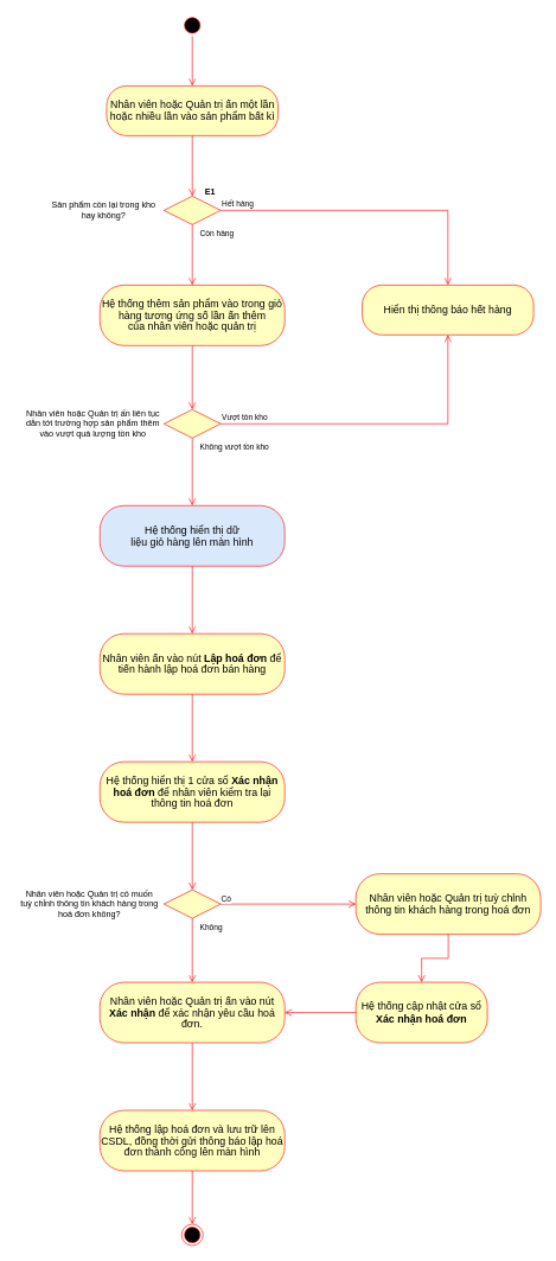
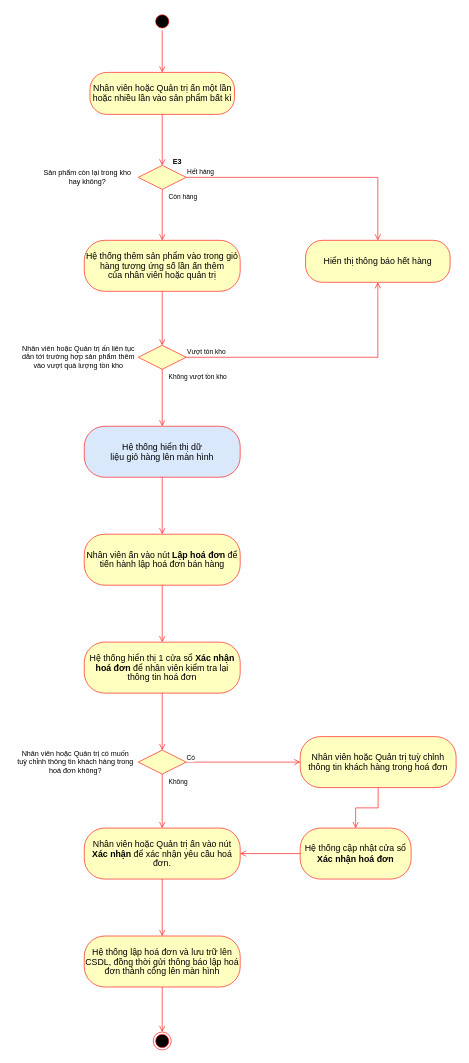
  <mxCell id="0" />
  <mxCell id="1" parent="0" />
  <mxCell id="2" value="" style="ellipse;html=1;shape=startState;fillColor=#000000;strokeColor=#ff0000;" parent="1" vertex="1"><mxGeometry x="255" y="20" width="30" height="30" as="geometry" /></mxCell>
  <mxCell id="3" value="" style="edgeStyle=orthogonalEdgeStyle;html=1;verticalAlign=bottom;endArrow=open;endSize=8;strokeColor=#ff0000;rounded=0;" parent="1" source="2" target="4" edge="1"><mxGeometry relative="1" as="geometry"><mxPoint x="260" y="-57" as="targetPoint" /></mxGeometry></mxCell>
  <mxCell id="4" value="&lt;span style=&quot;font-size: 11.0pt ; line-height: 107% ; font-family: &amp;#34;calibri&amp;#34; , sans-serif&quot;&gt;Nhân viên hoặc Quản trị ấn một lần hoặc nhiều lần vào sản phẩm bất kì&lt;/span&gt;" style="rounded=1;whiteSpace=wrap;html=1;arcSize=40;fontColor=#000000;fillColor=#ffffc0;strokeColor=#ff0000;" parent="1" vertex="1"><mxGeometry x="149.5" y="120" width="241" height="70" as="geometry" /></mxCell>
  <mxCell id="5" value="&lt;span style=&quot;font-size: 11.0pt ; line-height: 107% ; font-family: &amp;#34;calibri&amp;#34; , sans-serif&quot;&gt;Hệ thống thêm sản phẩm vào trong giỏ hàng tương ứng số lần ấn thêm&lt;br&gt;của nhân viên hoặc quản trị&lt;/span&gt;" style="rounded=1;whiteSpace=wrap;html=1;arcSize=40;fontColor=#000000;fillColor=#ffffc0;strokeColor=#ff0000;" vertex="1" parent="1"><mxGeometry x="140" y="400" width="260" height="85" as="geometry" /></mxCell>
  <mxCell id="6" value="" style="edgeStyle=orthogonalEdgeStyle;html=1;verticalAlign=bottom;endArrow=open;endSize=8;strokeColor=#ff0000;rounded=0;" edge="1" parent="1" source="4" target="11"><mxGeometry relative="1" as="geometry"><mxPoint x="299" y="328" as="targetPoint" /><mxPoint x="289" y="388" as="sourcePoint" /></mxGeometry></mxCell>
  <mxCell id="7" value="&lt;span style=&quot;font-size: 11.0pt ; line-height: 107% ; font-family: &amp;#34;calibri&amp;#34; , sans-serif&quot;&gt;Hệ thống hiển thị dữ&lt;br/&gt;liệu giỏ hàng lên màn hình&lt;/span&gt;" style="rounded=1;whiteSpace=wrap;html=1;arcSize=40;fontColor=#000000;fillColor=#dae8fc;strokeColor=#ff0000;" vertex="1" parent="1"><mxGeometry x="140" y="710" width="260" height="85" as="geometry" /></mxCell>
  <mxCell id="8" value="" style="edgeStyle=orthogonalEdgeStyle;html=1;verticalAlign=bottom;endArrow=open;endSize=8;strokeColor=#ff0000;rounded=0;" edge="1" parent="1" source="5" target="17"><mxGeometry relative="1" as="geometry"><mxPoint x="280" y="268" as="targetPoint" /><mxPoint x="270" y="643" as="sourcePoint" /></mxGeometry></mxCell>
  <mxCell id="9" value="" style="edgeStyle=orthogonalEdgeStyle;html=1;verticalAlign=bottom;endArrow=open;endSize=8;strokeColor=#ff0000;rounded=0;" edge="1" parent="1" source="7" target="10"><mxGeometry relative="1" as="geometry"><mxPoint x="270" y="950" as="targetPoint" /><mxPoint x="280" y="653" as="sourcePoint" /></mxGeometry></mxCell>
  <mxCell id="10" value="&lt;span style=&quot;font-size: 11.0pt ; line-height: 107% ; font-family: &amp;#34;calibri&amp;#34; , sans-serif&quot;&gt;Nhân viên ấn vào nút &lt;b&gt;Lập hoá đơn &lt;/b&gt;để tiến hành lập hoá đơn bán hàng&lt;/span&gt;" style="rounded=1;whiteSpace=wrap;html=1;arcSize=40;fontColor=#000000;fillColor=#ffffc0;strokeColor=#ff0000;" vertex="1" parent="1"><mxGeometry x="140" y="890" width="260" height="85" as="geometry" /></mxCell>
  <mxCell id="11" value="" style="rhombus;whiteSpace=wrap;html=1;fillColor=#ffffc0;strokeColor=#ff0000;" vertex="1" parent="1"><mxGeometry x="230" y="275" width="80" height="40" as="geometry" /></mxCell>
  <mxCell id="12" value="Hết hàng" style="edgeStyle=orthogonalEdgeStyle;html=1;align=left;verticalAlign=bottom;endArrow=open;endSize=8;strokeColor=#ff0000;rounded=0;" edge="1" source="11" parent="1" target="15"><mxGeometry x="-1" relative="1" as="geometry"><mxPoint x="410" y="270" as="targetPoint" /></mxGeometry></mxCell>
  <mxCell id="13" value="Còn hàng" style="edgeStyle=orthogonalEdgeStyle;html=1;align=left;verticalAlign=top;endArrow=open;endSize=8;strokeColor=#ff0000;rounded=0;" edge="1" source="11" parent="1" target="5"><mxGeometry x="-1" y="9" relative="1" as="geometry"><mxPoint x="270" y="428" as="targetPoint" /><mxPoint as="offset" /></mxGeometry></mxCell>
  <mxCell id="14" value="Sản phẩm còn lại trong kho&lt;br&gt;hay không?" style="text;html=1;align=center;verticalAlign=middle;resizable=0;points=[];autosize=1;strokeColor=none;fillColor=none;" vertex="1" parent="1"><mxGeometry x="55" y="280" width="180" height="30" as="geometry" /></mxCell>
  <mxCell id="15" value="&lt;font face=&quot;calibri, sans-serif&quot;&gt;&lt;span style=&quot;font-size: 14.667px&quot;&gt;Hiển thị thông báo hết hàng&lt;/span&gt;&lt;/font&gt;" style="rounded=1;whiteSpace=wrap;html=1;arcSize=40;fontColor=#000000;fillColor=#ffffc0;strokeColor=#ff0000;" vertex="1" parent="1"><mxGeometry x="509" y="400" width="241" height="70" as="geometry" /></mxCell>
- <mxCell id="16" value="&lt;b&gt;E1&lt;/b&gt;" style="text;html=1;align=center;verticalAlign=middle;resizable=0;points=[];autosize=1;strokeColor=none;fillColor=none;" vertex="1" parent="1"><mxGeometry x="280" y="260" width="30" height="20" as="geometry" /></mxCell>
+ <mxCell id="16" value="&lt;b&gt;E3&lt;/b&gt;" style="text;html=1;align=center;verticalAlign=middle;resizable=0;points=[];autosize=1;strokeColor=none;fillColor=none;" vertex="1" parent="1"><mxGeometry x="280" y="260" width="30" height="20" as="geometry" /></mxCell>
  <mxCell id="17" value="" style="rhombus;whiteSpace=wrap;html=1;fillColor=#ffffc0;strokeColor=#ff0000;" vertex="1" parent="1"><mxGeometry x="230" y="575" width="80" height="40" as="geometry" /></mxCell>
  <mxCell id="18" value="Vượt tòn kho" style="edgeStyle=orthogonalEdgeStyle;html=1;align=left;verticalAlign=bottom;endArrow=open;endSize=8;strokeColor=#ff0000;rounded=0;" edge="1" parent="1" source="17" target="15"><mxGeometry x="-1" relative="1" as="geometry"><mxPoint x="499" y="595" as="targetPoint" /></mxGeometry></mxCell>
  <mxCell id="19" value="Không vượt tồn kho" style="edgeStyle=orthogonalEdgeStyle;html=1;align=left;verticalAlign=top;endArrow=open;endSize=8;strokeColor=#ff0000;rounded=0;" edge="1" parent="1" source="17" target="7"><mxGeometry x="-1" y="9" relative="1" as="geometry"><mxPoint x="270" y="710" as="targetPoint" /><mxPoint as="offset" /></mxGeometry></mxCell>
  <mxCell id="20" value="Nhân viên hoặc Quản trị ấn liên tục&lt;br&gt;dẫn tới trường hợp sản phẩm thêm&lt;br&gt;vào vượt quá lượng tồn kho" style="text;html=1;align=center;verticalAlign=middle;resizable=0;points=[];autosize=1;strokeColor=none;fillColor=none;" vertex="1" parent="1"><mxGeometry x="30" y="570" width="200" height="50" as="geometry" /></mxCell>
  <mxCell id="21" value="&lt;span style=&quot;font-size: 11.0pt ; line-height: 107% ; font-family: &amp;#34;calibri&amp;#34; , sans-serif&quot;&gt;Hệ thống hiển thị 1 cửa sổ &lt;b&gt;Xác nhận hoá đơn &lt;/b&gt;để nhân viên kiểm tra lại thông tin hoá đơn&lt;/span&gt;" style="rounded=1;whiteSpace=wrap;html=1;arcSize=40;fontColor=#000000;fillColor=#ffffc0;strokeColor=#ff0000;" vertex="1" parent="1"><mxGeometry x="140" y="1070" width="260" height="85" as="geometry" /></mxCell>
  <mxCell id="22" value="" style="edgeStyle=orthogonalEdgeStyle;html=1;verticalAlign=bottom;endArrow=open;endSize=8;strokeColor=#ff0000;rounded=0;" edge="1" parent="1" source="10" target="21"><mxGeometry relative="1" as="geometry"><mxPoint x="280" y="900" as="targetPoint" /><mxPoint x="280" y="805" as="sourcePoint" /></mxGeometry></mxCell>
  <mxCell id="23" value="" style="rhombus;whiteSpace=wrap;html=1;fillColor=#ffffc0;strokeColor=#ff0000;" vertex="1" parent="1"><mxGeometry x="230" y="1250" width="80" height="40" as="geometry" /></mxCell>
  <mxCell id="24" value="Không" style="edgeStyle=orthogonalEdgeStyle;html=1;align=left;verticalAlign=top;endArrow=open;endSize=8;strokeColor=#ff0000;rounded=0;" edge="1" parent="1" source="23" target="28"><mxGeometry x="-1" y="9" relative="1" as="geometry"><mxPoint x="270" y="1385" as="targetPoint" /><mxPoint as="offset" /></mxGeometry></mxCell>
  <mxCell id="25" value="Nhân viên hoặc Quản trị có muốn&lt;br&gt;tuỳ chỉnh thông tin khách hàng trong&lt;br&gt;hoá đơn không?" style="text;html=1;align=center;verticalAlign=middle;resizable=0;points=[];autosize=1;strokeColor=none;fillColor=none;" vertex="1" parent="1"><mxGeometry x="20" y="1245" width="210" height="50" as="geometry" /></mxCell>
  <mxCell id="26" value="" style="edgeStyle=orthogonalEdgeStyle;html=1;verticalAlign=bottom;endArrow=open;endSize=8;strokeColor=#ff0000;rounded=0;" edge="1" parent="1" source="21" target="23"><mxGeometry relative="1" as="geometry"><mxPoint x="280" y="1080" as="targetPoint" /><mxPoint x="280" y="985" as="sourcePoint" /></mxGeometry></mxCell>
  <mxCell id="27" value="Có" style="edgeStyle=orthogonalEdgeStyle;html=1;align=left;verticalAlign=top;endArrow=open;endSize=8;strokeColor=#ff0000;rounded=0;" edge="1" parent="1" source="23" target="33"><mxGeometry x="-1" y="20" relative="1" as="geometry"><mxPoint x="449" y="1270" as="targetPoint" /><mxPoint x="-1" as="offset" /><mxPoint x="280" y="1300" as="sourcePoint" /></mxGeometry></mxCell>
  <mxCell id="28" value="&lt;span style=&quot;font-size: 11.0pt ; line-height: 107% ; font-family: &amp;#34;calibri&amp;#34; , sans-serif&quot;&gt;Nhân viên hoặc Quản trị ấn vào nút &lt;b&gt;Xác nhận &lt;/b&gt;để xác nhận yêu cầu hoá đơn.&lt;/span&gt;" style="rounded=1;whiteSpace=wrap;html=1;arcSize=40;fontColor=#000000;fillColor=#ffffc0;strokeColor=#ff0000;" vertex="1" parent="1"><mxGeometry x="140" y="1380" width="260" height="85" as="geometry" /></mxCell>
  <mxCell id="29" value="&lt;span style=&quot;font-size: 11.0pt ; line-height: 107% ; font-family: &amp;#34;calibri&amp;#34; , sans-serif&quot;&gt;Hệ thống lập hoá đơn và lưu trữ lên CSDL, đồng thời gửi thông báo lập hoá đơn thành công lên màn hình&lt;/span&gt;" style="rounded=1;whiteSpace=wrap;html=1;arcSize=40;fontColor=#000000;fillColor=#ffffc0;strokeColor=#ff0000;" vertex="1" parent="1"><mxGeometry x="140" y="1560" width="260" height="85" as="geometry" /></mxCell>
  <mxCell id="30" value="" style="edgeStyle=orthogonalEdgeStyle;html=1;verticalAlign=bottom;endArrow=open;endSize=8;strokeColor=#ff0000;rounded=0;" edge="1" parent="1" source="28" target="29"><mxGeometry relative="1" as="geometry"><mxPoint x="280" y="1260" as="targetPoint" /><mxPoint x="280" y="1165" as="sourcePoint" /></mxGeometry></mxCell>
  <mxCell id="31" value="" style="ellipse;html=1;shape=endState;fillColor=#000000;strokeColor=#ff0000;" vertex="1" parent="1"><mxGeometry x="255" y="1720" width="30" height="30" as="geometry" /></mxCell>
  <mxCell id="32" value="" style="edgeStyle=orthogonalEdgeStyle;html=1;verticalAlign=bottom;endArrow=open;endSize=8;strokeColor=#ff0000;rounded=0;" edge="1" parent="1" source="29" target="31"><mxGeometry relative="1" as="geometry"><mxPoint x="280" y="1570" as="targetPoint" /><mxPoint x="280" y="1475" as="sourcePoint" /></mxGeometry></mxCell>
  <mxCell id="33" value="&lt;span style=&quot;font-size: 11.0pt ; line-height: 107% ; font-family: &amp;#34;calibri&amp;#34; , sans-serif&quot;&gt;Nhân viên hoặc Quản trị tuỳ chỉnh thông tin khách hàng trong hoá đơn&lt;/span&gt;" style="rounded=1;whiteSpace=wrap;html=1;arcSize=40;fontColor=#000000;fillColor=#ffffc0;strokeColor=#ff0000;" vertex="1" parent="1"><mxGeometry x="500" y="1227.5" width="260" height="85" as="geometry" /></mxCell>
  <mxCell id="34" value="&lt;font face=&quot;calibri, sans-serif&quot;&gt;&lt;span style=&quot;font-size: 14.667px&quot;&gt;Hệ thống cập nhật cửa sổ &lt;br&gt;&lt;b&gt;Xác nhận hoá đơn&lt;/b&gt;&lt;/span&gt;&lt;/font&gt;" style="rounded=1;whiteSpace=wrap;html=1;arcSize=40;fontColor=#000000;fillColor=#ffffc0;strokeColor=#ff0000;" vertex="1" parent="1"><mxGeometry x="500" y="1380" width="185" height="85" as="geometry" /></mxCell>
  <mxCell id="35" value="" style="edgeStyle=orthogonalEdgeStyle;html=1;verticalAlign=bottom;endArrow=open;endSize=8;strokeColor=#ff0000;rounded=0;" edge="1" parent="1" source="33" target="34"><mxGeometry relative="1" as="geometry"><mxPoint x="280" y="1260" as="targetPoint" /><mxPoint x="280" y="1165" as="sourcePoint" /></mxGeometry></mxCell>
  <mxCell id="36" value="" style="edgeStyle=orthogonalEdgeStyle;html=1;verticalAlign=bottom;endArrow=open;endSize=8;strokeColor=#ff0000;rounded=0;" edge="1" parent="1" source="34" target="28"><mxGeometry relative="1" as="geometry"><mxPoint x="640" y="1450" as="targetPoint" /><mxPoint x="640" y="1322.5" as="sourcePoint" /></mxGeometry></mxCell>
